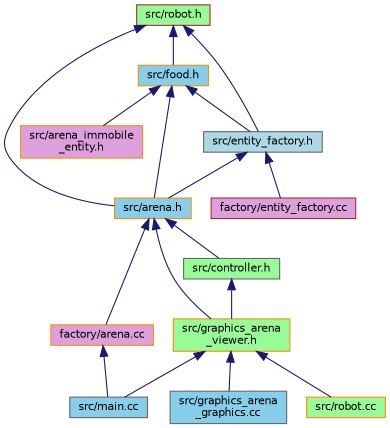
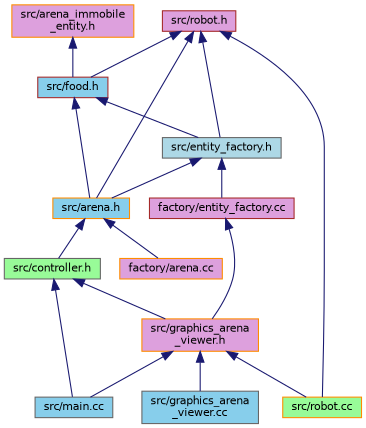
  digraph {
    node [color=darkorange fillcolor=plum fontname=Helvetica fontsize=10 shape=record style=filled]
    edge [color=midnightblue dir=back fontname=Helvetica fontsize=10 labelfontname=Helvetica labelfontsize=10 style=solid]
    n1 [fontcolor=black height=0.2 label="src/arena_immobile\l_entity.h" width=0.4]
-   n2 [fillcolor=skyblue height=0.2 label="src/food.h" width=0.4]
+   n2 [color=brown fillcolor=skyblue height=0.2 label="src/food.h" width=0.4]
    n3 [fillcolor=skyblue height=0.2 label="src/arena.h" width=0.4]
    n4 [color=gray40 fillcolor=lightblue height=0.2 label="src/entity_factory.h" width=0.4]
    n5 [height=0.2 label="factory/arena.cc" width=0.4]
    n6 [color=gray40 fillcolor=palegreen height=0.2 label="src/controller.h" width=0.4]
-   n7 [fillcolor=palegreen height=0.2 label="src/graphics_arena\l_viewer.h" width=0.4]
+   n7 [height=0.2 label="src/graphics_arena\l_viewer.h" width=0.4]
    n8 [color=brown height=0.2 label="factory/entity_factory.cc" width=0.4]
-   n9 [color=brown fillcolor=palegreen height=0.2 label="src/robot.h" width=0.4]
+   n9 [color=brown height=0.2 label="src/robot.h" width=0.4]
    n10 [fillcolor=palegreen height=0.2 label="src/robot.cc" width=0.4]
    n11 [color=gray40 fillcolor=skyblue height=0.2 label="src/main.cc" width=0.4]
-   n12 [color=gray40 fillcolor=skyblue height=0.2 label="src/graphics_arena\l_graphics.cc" width=0.4]
-   n2 -> n1
+   n12 [color=gray40 fillcolor=skyblue height=0.2 label="src/graphics_arena\l_viewer.cc" width=0.4]
+   n1 -> n2
    n2 -> n3
    n2 -> n4
    n3 -> n5
    n3 -> n6
-   n3 -> n7
+   n8 -> n7
    n4 -> n3
    n4 -> n8
    n6 -> n7
-   n5 -> n11
+   n6 -> n11
    n7 -> n10
    n7 -> n11
    n7 -> n12
    n9 -> n2
    n9 -> n3
    n9 -> n4
+   n9 -> n10
  }
